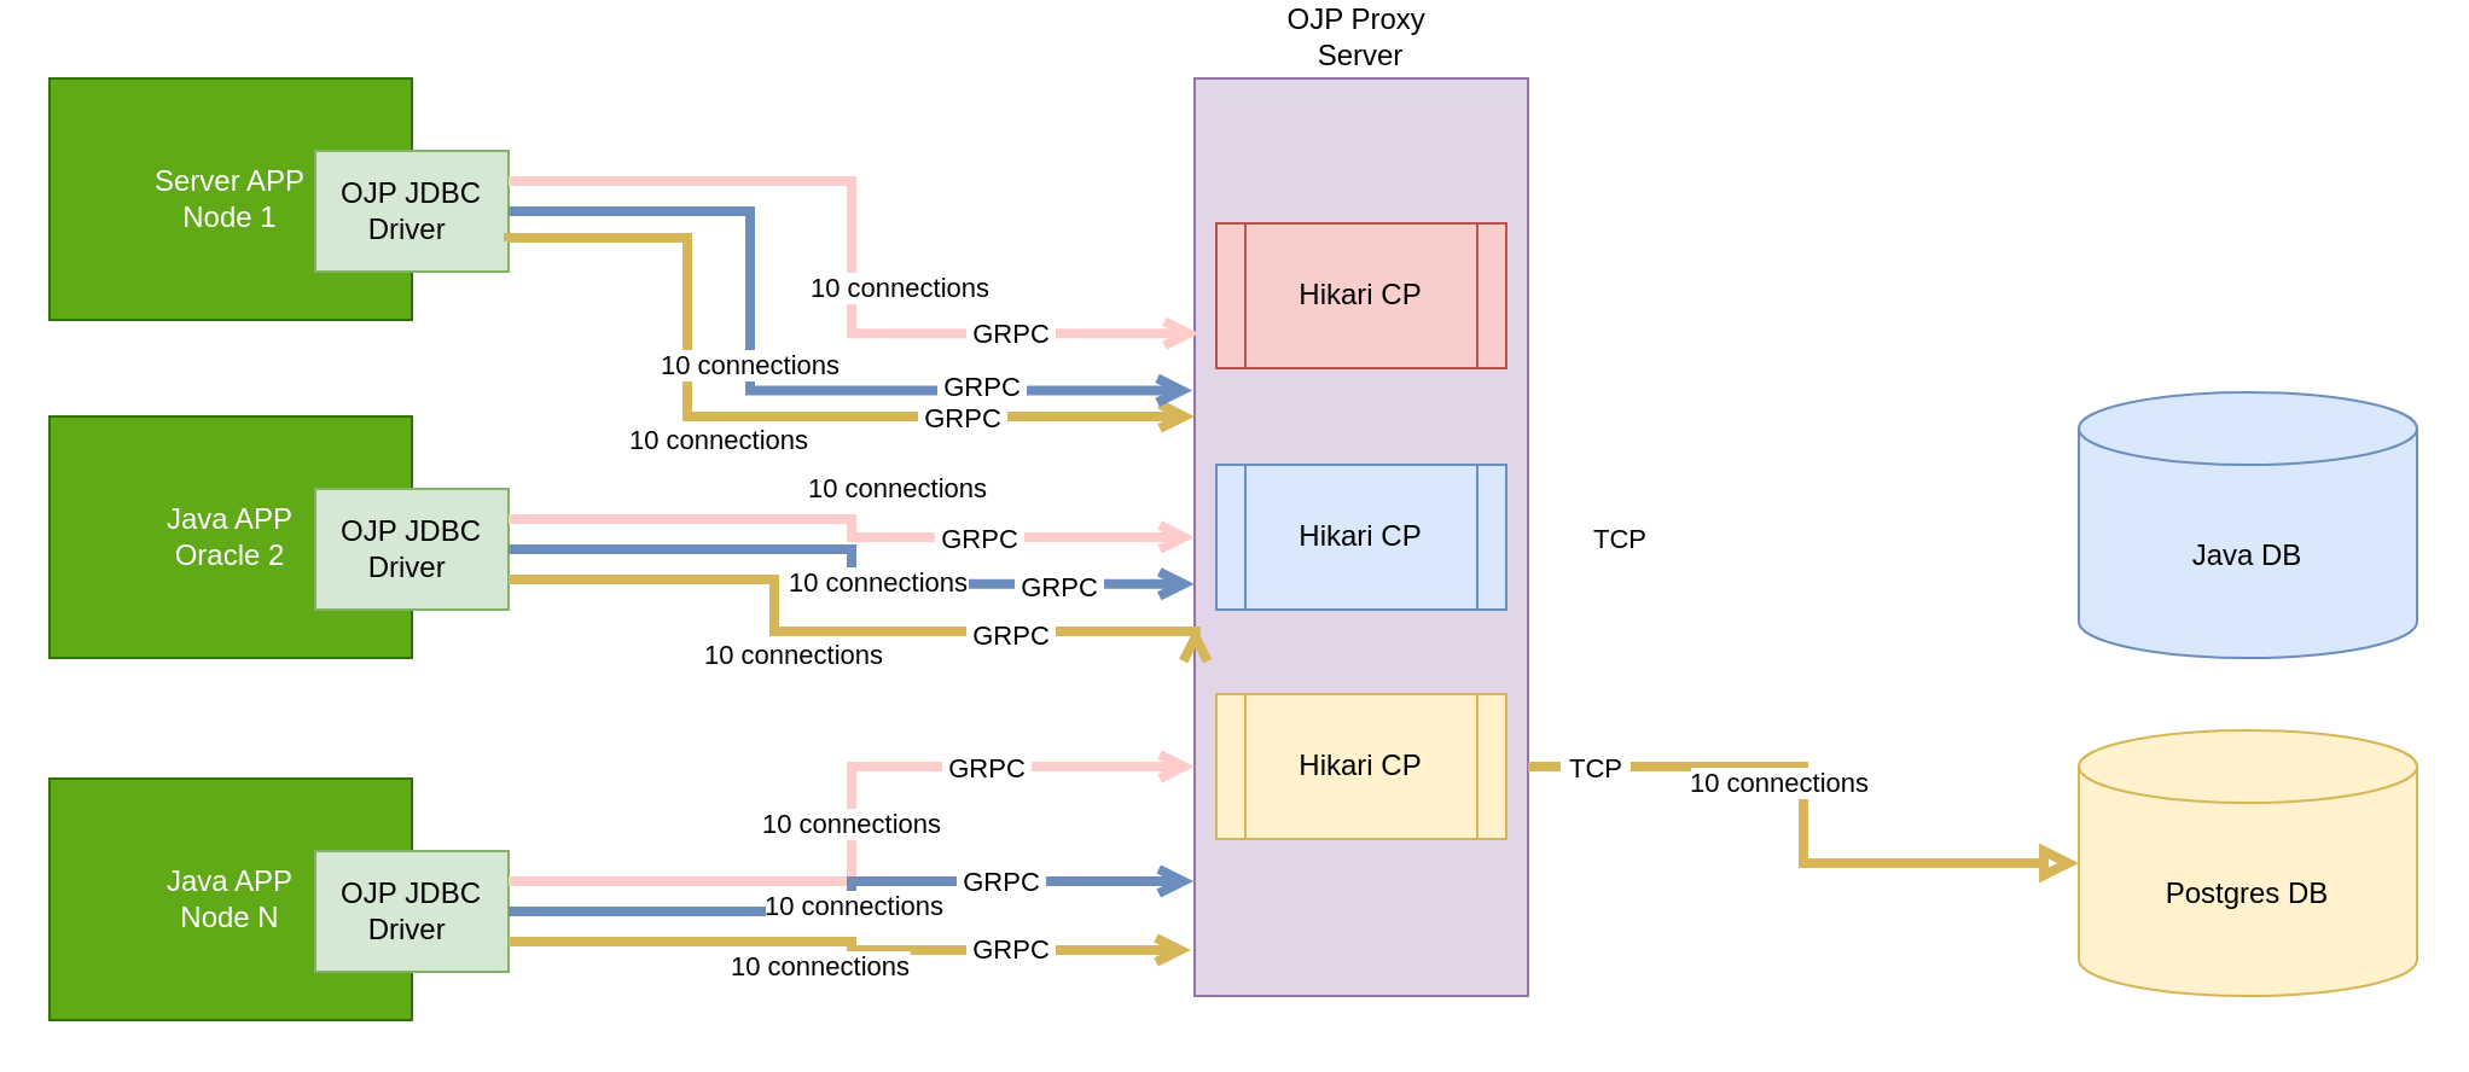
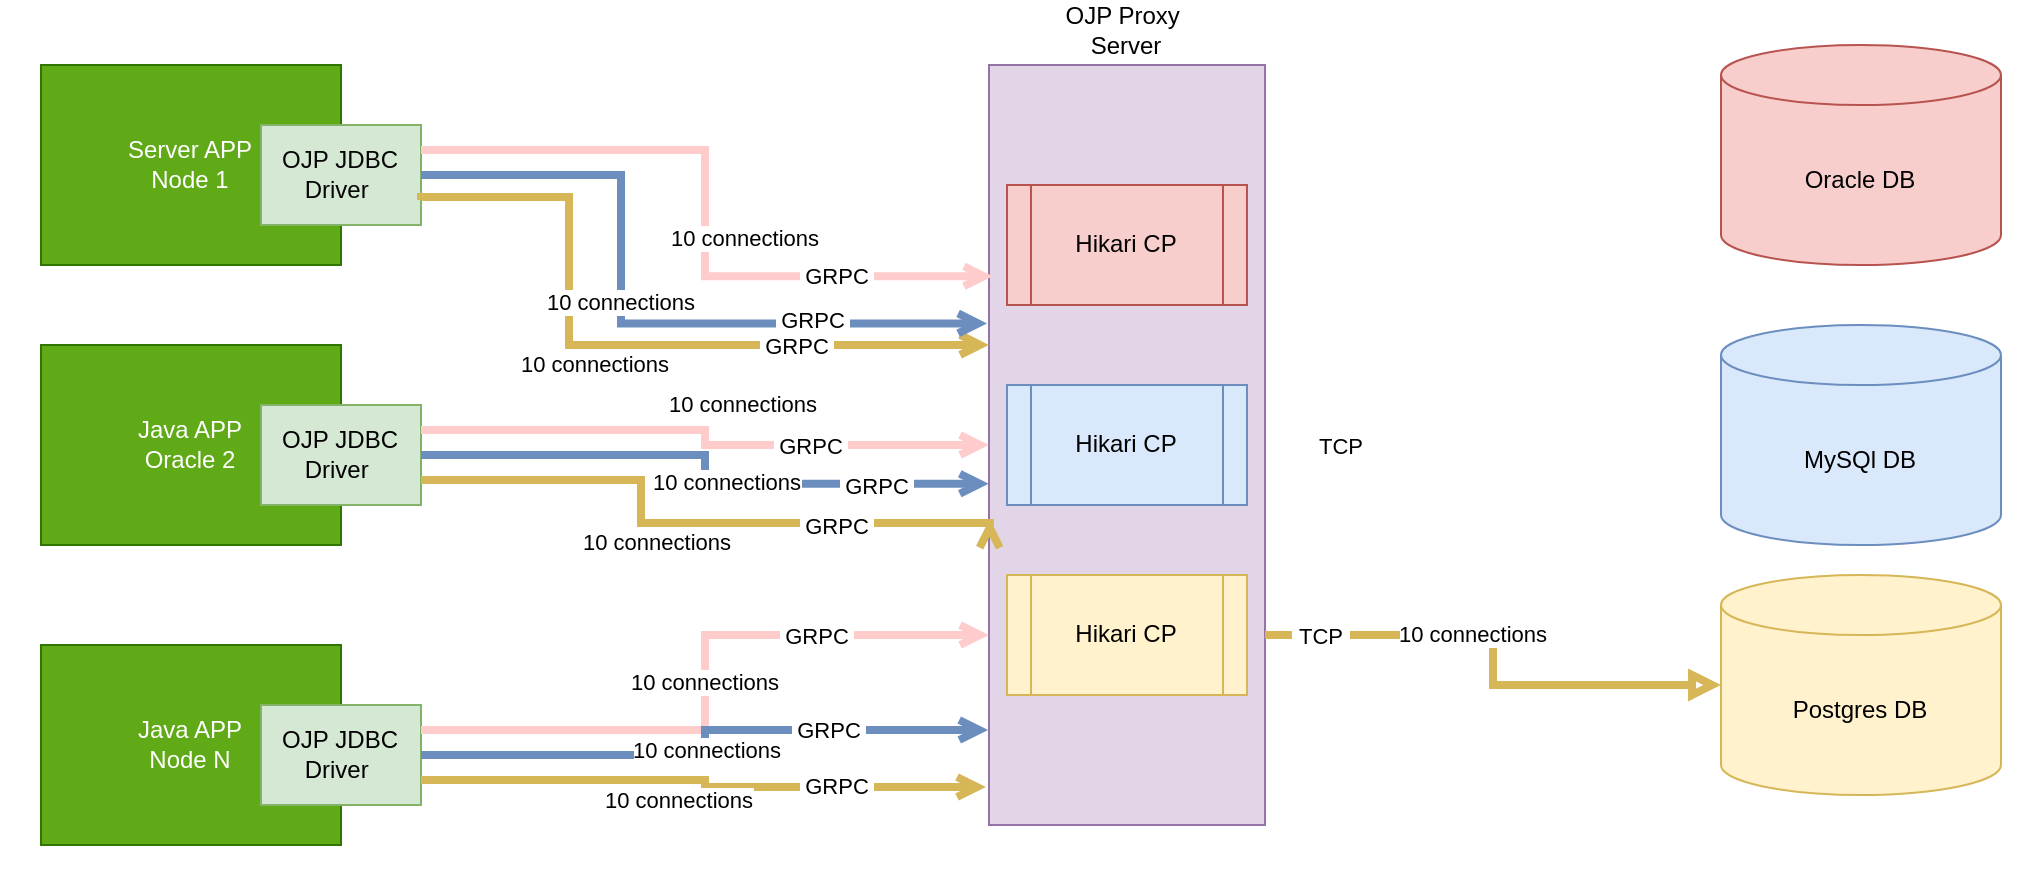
  <mxCell id="0" />
  <mxCell id="1" parent="0" />
+ <mxCell id="2" value="Oracle DB" style="shape=cylinder3;whiteSpace=wrap;html=1;boundedLbl=1;backgroundOutline=1;size=15;fillColor=#f8cecc;strokeColor=#b85450;" vertex="1" parent="1"><mxGeometry x="860" y="20" width="140" height="110" as="geometry" /></mxCell>
  <mxCell id="3" value="OJP Proxy&amp;nbsp;&lt;div&gt;Server&lt;/div&gt;" style="rounded=0;whiteSpace=wrap;html=1;fillColor=#e1d5e7;strokeColor=#9673a6;labelPosition=center;verticalLabelPosition=top;align=center;verticalAlign=bottom;" vertex="1" parent="1"><mxGeometry x="494" y="30" width="138" height="380" as="geometry" /></mxCell>
  <mxCell id="4" value="Server APP&lt;div&gt;Node 1&lt;/div&gt;" style="rounded=0;whiteSpace=wrap;html=1;fillColor=#60a917;strokeColor=#2D7600;fontColor=#ffffff;" vertex="1" parent="1"><mxGeometry x="20" y="30" width="150" height="100" as="geometry" /></mxCell>
  <mxCell id="5" value="&lt;font style=&quot;color: rgb(5, 5, 5);&quot;&gt;OJP&amp;nbsp;&lt;span style=&quot;background-color: transparent;&quot;&gt;J&lt;/span&gt;&lt;span style=&quot;background-color: transparent;&quot;&gt;DBC&lt;/span&gt;&lt;/font&gt;&lt;div&gt;&lt;span style=&quot;background-color: transparent;&quot;&gt;&lt;font style=&quot;color: rgb(5, 5, 5);&quot;&gt;Driver&amp;nbsp;&lt;/font&gt;&lt;/span&gt;&lt;/div&gt;" style="rounded=0;whiteSpace=wrap;html=1;fillColor=#d5e8d4;strokeColor=#82b366;" vertex="1" parent="1"><mxGeometry x="130" y="60" width="80" height="50" as="geometry" /></mxCell>
  <mxCell id="6" value="10 connections" style="endArrow=open;html=1;strokeWidth=4;rounded=0;exitX=1;exitY=0.25;exitDx=0;exitDy=0;entryX=0.014;entryY=0.278;entryDx=0;entryDy=0;entryPerimeter=0;edgeStyle=orthogonalEdgeStyle;endFill=0;strokeColor=#FFCCCC;" edge="1" parent="1" source="5" target="3"><mxGeometry x="0.06" y="20" width="50" height="50" relative="1" as="geometry"><mxPoint x="360" y="320" as="sourcePoint" /><mxPoint x="350" y="140" as="targetPoint" /><mxPoint y="1" as="offset" /></mxGeometry></mxCell>
  <mxCell id="7" value="Java APP&lt;div&gt;Oracle 2&lt;/div&gt;" style="rounded=0;whiteSpace=wrap;html=1;fillColor=#60a917;strokeColor=#2D7600;fontColor=#ffffff;" vertex="1" parent="1"><mxGeometry x="20" y="170" width="150" height="100" as="geometry" /></mxCell>
  <mxCell id="8" value="OJP&amp;nbsp;&lt;span style=&quot;background-color: transparent; color: light-dark(rgb(0, 0, 0), rgb(255, 255, 255));&quot;&gt;J&lt;/span&gt;&lt;span style=&quot;background-color: transparent; color: light-dark(rgb(0, 0, 0), rgb(255, 255, 255));&quot;&gt;DBC&lt;/span&gt;&lt;div&gt;&lt;span style=&quot;background-color: transparent; color: light-dark(rgb(0, 0, 0), rgb(255, 255, 255));&quot;&gt;Driver&amp;nbsp;&lt;/span&gt;&lt;/div&gt;" style="rounded=0;whiteSpace=wrap;html=1;fillColor=#d5e8d4;strokeColor=#82b366;" vertex="1" parent="1"><mxGeometry x="130" y="200" width="80" height="50" as="geometry" /></mxCell>
  <mxCell id="9" value="Java APP&lt;div&gt;Node N&lt;/div&gt;" style="rounded=0;whiteSpace=wrap;html=1;fillColor=#60a917;strokeColor=#2D7600;fontColor=#ffffff;" vertex="1" parent="1"><mxGeometry x="20" y="320" width="150" height="100" as="geometry" /></mxCell>
  <mxCell id="10" value="OJP&amp;nbsp;&lt;span style=&quot;background-color: transparent; color: light-dark(rgb(0, 0, 0), rgb(255, 255, 255));&quot;&gt;J&lt;/span&gt;&lt;span style=&quot;background-color: transparent; color: light-dark(rgb(0, 0, 0), rgb(255, 255, 255));&quot;&gt;DBC&lt;/span&gt;&lt;div&gt;&lt;span style=&quot;background-color: transparent; color: light-dark(rgb(0, 0, 0), rgb(255, 255, 255));&quot;&gt;Driver&amp;nbsp;&lt;/span&gt;&lt;/div&gt;" style="rounded=0;whiteSpace=wrap;html=1;fillColor=#d5e8d4;strokeColor=#82b366;" vertex="1" parent="1"><mxGeometry x="130" y="350" width="80" height="50" as="geometry" /></mxCell>
- <mxCell id="11" value="Java DB" style="shape=cylinder3;whiteSpace=wrap;html=1;boundedLbl=1;backgroundOutline=1;size=15;fillColor=#dae8fc;strokeColor=#6c8ebf;" vertex="1" parent="1"><mxGeometry x="860" y="160" width="140" height="110" as="geometry" /></mxCell>
- <mxCell id="12" value="Postgres DB" style="shape=cylinder3;whiteSpace=wrap;html=1;boundedLbl=1;backgroundOutline=1;size=15;fillColor=#fff2cc;strokeColor=#d6b656;" vertex="1" parent="1"><mxGeometry x="860" y="300" width="140" height="110" as="geometry" /></mxCell>
+ <mxCell id="11" value="MySQl DB" style="shape=cylinder3;whiteSpace=wrap;html=1;boundedLbl=1;backgroundOutline=1;size=15;fillColor=#dae8fc;strokeColor=#6c8ebf;" vertex="1" parent="1"><mxGeometry x="860" y="160" width="140" height="110" as="geometry" /></mxCell>
+ <mxCell id="12" value="Postgres DB" style="shape=cylinder3;whiteSpace=wrap;html=1;boundedLbl=1;backgroundOutline=1;size=15;fillColor=#fff2cc;strokeColor=#d6b656;" vertex="1" parent="1"><mxGeometry x="860" y="285" width="140" height="110" as="geometry" /></mxCell>
  <mxCell id="13" value="10 connections" style="endArrow=open;html=1;strokeWidth=4;rounded=0;exitX=1;exitY=0.25;exitDx=0;exitDy=0;entryX=0;entryY=0.5;entryDx=0;entryDy=0;edgeStyle=orthogonalEdgeStyle;endFill=0;strokeColor=#FFCCCC;" edge="1" parent="1" source="8" target="3"><mxGeometry x="0.149" y="20" width="50" height="50" relative="1" as="geometry"><mxPoint x="220" y="95" as="sourcePoint" /><mxPoint x="402" y="141" as="targetPoint" /><mxPoint x="1" as="offset" /></mxGeometry></mxCell>
  <mxCell id="14" value="10 connections" style="endArrow=open;html=1;strokeWidth=4;rounded=0;exitX=1;exitY=0.25;exitDx=0;exitDy=0;entryX=0;entryY=0.75;entryDx=0;entryDy=0;edgeStyle=orthogonalEdgeStyle;endFill=0;strokeColor=#FFCCCC;" edge="1" parent="1" source="10" target="3"><mxGeometry width="50" height="50" relative="1" as="geometry"><mxPoint x="230" y="105" as="sourcePoint" /><mxPoint x="412" y="151" as="targetPoint" /></mxGeometry></mxCell>
  <mxCell id="15" value="10 connections" style="endArrow=open;html=1;strokeWidth=4;rounded=0;exitX=1;exitY=0.5;exitDx=0;exitDy=0;edgeStyle=orthogonalEdgeStyle;endFill=0;strokeColor=#6c8ebf;fillColor=#dae8fc;entryX=-0.003;entryY=0.875;entryDx=0;entryDy=0;entryPerimeter=0;" edge="1" parent="1" source="10" target="3"><mxGeometry x="0.049" y="-10" width="50" height="50" relative="1" as="geometry"><mxPoint x="220" y="235" as="sourcePoint" /><mxPoint x="490" y="370" as="targetPoint" /><mxPoint as="offset" /></mxGeometry></mxCell>
  <mxCell id="16" value="10 connections" style="endArrow=open;html=1;strokeWidth=4;rounded=0;exitX=1;exitY=0.75;exitDx=0;exitDy=0;edgeStyle=orthogonalEdgeStyle;endFill=0;strokeColor=#d6b656;fillColor=#fff2cc;" edge="1" parent="1" source="5"><mxGeometry x="-0.098" y="-10" width="50" height="50" relative="1" as="geometry"><mxPoint x="214" y="96.47" as="sourcePoint" /><mxPoint x="494" y="169.97" as="targetPoint" /><Array as="points"><mxPoint x="210" y="96" /><mxPoint x="284" y="96" /><mxPoint x="284" y="170" /></Array><mxPoint as="offset" /></mxGeometry></mxCell>
  <mxCell id="17" value="&amp;nbsp;&lt;span style=&quot;background-color: light-dark(#ffffff, var(--ge-dark-color, #121212)); color: light-dark(rgb(0, 0, 0), rgb(255, 255, 255));&quot;&gt;GRPC&amp;nbsp;&lt;/span&gt;" style="edgeLabel;html=1;align=center;verticalAlign=middle;resizable=0;points=[];" vertex="1" connectable="0" parent="16"><mxGeometry x="0.463" y="-2" relative="1" as="geometry"><mxPoint y="-1" as="offset" /></mxGeometry></mxCell>
  <mxCell id="18" value="10 connections" style="endArrow=open;html=1;strokeWidth=4;rounded=0;exitX=1;exitY=0.75;exitDx=0;exitDy=0;edgeStyle=orthogonalEdgeStyle;endFill=0;strokeColor=#d6b656;fillColor=#fff2cc;entryX=0.003;entryY=0.597;entryDx=0;entryDy=0;entryPerimeter=0;" edge="1" parent="1" source="8" target="3"><mxGeometry x="-0.098" y="-10" width="50" height="50" relative="1" as="geometry"><mxPoint x="220" y="108" as="sourcePoint" /><mxPoint x="504" y="179.97" as="targetPoint" /><Array as="points"><mxPoint x="320" y="237" /><mxPoint x="320" y="259" /></Array><mxPoint as="offset" /></mxGeometry></mxCell>
  <mxCell id="19" value="10 connections" style="endArrow=open;html=1;strokeWidth=4;rounded=0;exitX=1;exitY=0.5;exitDx=0;exitDy=0;edgeStyle=orthogonalEdgeStyle;endFill=0;strokeColor=#6c8ebf;fillColor=#dae8fc;entryX=-0.001;entryY=0.551;entryDx=0;entryDy=0;entryPerimeter=0;" edge="1" parent="1" source="8" target="3"><mxGeometry x="0.12" width="50" height="50" relative="1" as="geometry"><mxPoint x="642" y="230" as="sourcePoint" /><mxPoint x="490" y="240" as="targetPoint" /><mxPoint as="offset" /></mxGeometry></mxCell>
  <mxCell id="20" value="10 connections" style="endArrow=open;html=1;strokeWidth=4;rounded=0;exitX=1;exitY=0.75;exitDx=0;exitDy=0;edgeStyle=orthogonalEdgeStyle;endFill=0;strokeColor=#d6b656;fillColor=#fff2cc;entryX=-0.011;entryY=0.95;entryDx=0;entryDy=0;entryPerimeter=0;" edge="1" parent="1" source="10" target="3"><mxGeometry x="-0.098" y="-10" width="50" height="50" relative="1" as="geometry"><mxPoint x="220" y="248" as="sourcePoint" /><mxPoint x="480" y="410" as="targetPoint" /><mxPoint as="offset" /></mxGeometry></mxCell>
  <mxCell id="21" value="10 connections" style="endArrow=block;html=1;strokeWidth=4;rounded=0;exitX=1;exitY=0.75;exitDx=0;exitDy=0;edgeStyle=orthogonalEdgeStyle;endFill=0;strokeColor=#d6b656;fillColor=#fff2cc;entryX=0;entryY=0.5;entryDx=0;entryDy=0;entryPerimeter=0;" edge="1" parent="1" source="3" target="12"><mxGeometry x="-0.098" y="-10" width="50" height="50" relative="1" as="geometry"><mxPoint x="220" y="398" as="sourcePoint" /><mxPoint x="502" y="410" as="targetPoint" /><mxPoint as="offset" /></mxGeometry></mxCell>
  <mxCell id="22" value="&amp;nbsp;&lt;span style=&quot;background-color: light-dark(#ffffff, var(--ge-dark-color, #121212)); color: light-dark(rgb(0, 0, 0), rgb(255, 255, 255));&quot;&gt;GRPC&amp;nbsp;&lt;/span&gt;" style="edgeLabel;html=1;align=center;verticalAlign=middle;resizable=0;points=[];" vertex="1" connectable="0" parent="1"><mxGeometry x="417.834" y="135.004" as="geometry" /></mxCell>
  <mxCell id="23" value="&amp;nbsp;&lt;span style=&quot;background-color: light-dark(#ffffff, var(--ge-dark-color, #121212)); color: light-dark(rgb(0, 0, 0), rgb(255, 255, 255));&quot;&gt;GRPC&amp;nbsp;&lt;/span&gt;" style="edgeLabel;html=1;align=center;verticalAlign=middle;resizable=0;points=[];" vertex="1" connectable="0" parent="1"><mxGeometry x="404.004" y="220.004" as="geometry" /></mxCell>
  <mxCell id="24" value="&amp;nbsp;&lt;span style=&quot;background-color: light-dark(#ffffff, var(--ge-dark-color, #121212)); color: light-dark(rgb(0, 0, 0), rgb(255, 255, 255));&quot;&gt;GRPC&amp;nbsp;&lt;/span&gt;" style="edgeLabel;html=1;align=center;verticalAlign=middle;resizable=0;points=[];" vertex="1" connectable="0" parent="1"><mxGeometry x="437.834" y="240.004" as="geometry" /></mxCell>
  <mxCell id="25" value="&amp;nbsp;&lt;span style=&quot;background-color: light-dark(#ffffff, var(--ge-dark-color, #121212)); color: light-dark(rgb(0, 0, 0), rgb(255, 255, 255));&quot;&gt;GRPC&amp;nbsp;&lt;/span&gt;" style="edgeLabel;html=1;align=center;verticalAlign=middle;resizable=0;points=[];" vertex="1" connectable="0" parent="1"><mxGeometry x="417.834" y="260.004" as="geometry" /></mxCell>
  <mxCell id="26" value="&amp;nbsp;&lt;span style=&quot;background-color: light-dark(#ffffff, var(--ge-dark-color, #121212)); color: light-dark(rgb(0, 0, 0), rgb(255, 255, 255));&quot;&gt;GRPC&amp;nbsp;&lt;/span&gt;" style="edgeLabel;html=1;align=center;verticalAlign=middle;resizable=0;points=[];" vertex="1" connectable="0" parent="1"><mxGeometry x="407.834" y="315.004" as="geometry" /></mxCell>
  <mxCell id="27" value="&amp;nbsp;&lt;span style=&quot;background-color: light-dark(#ffffff, var(--ge-dark-color, #121212)); color: light-dark(rgb(0, 0, 0), rgb(255, 255, 255));&quot;&gt;GRPC&amp;nbsp;&lt;/span&gt;" style="edgeLabel;html=1;align=center;verticalAlign=middle;resizable=0;points=[];" vertex="1" connectable="0" parent="1"><mxGeometry x="467.834" y="244.984" as="geometry"><mxPoint x="-54" y="118" as="offset" /></mxGeometry></mxCell>
  <mxCell id="28" value="&amp;nbsp;&lt;span style=&quot;background-color: light-dark(#ffffff, var(--ge-dark-color, #121212)); color: light-dark(rgb(0, 0, 0), rgb(255, 255, 255));&quot;&gt;GRPC&amp;nbsp;&lt;/span&gt;" style="edgeLabel;html=1;align=center;verticalAlign=middle;resizable=0;points=[];" vertex="1" connectable="0" parent="1"><mxGeometry x="417.834" y="390.004" as="geometry" /></mxCell>
  <mxCell id="29" value="&amp;nbsp;TCP&amp;nbsp;" style="edgeLabel;html=1;align=center;verticalAlign=middle;resizable=0;points=[];" vertex="1" connectable="0" parent="1"><mxGeometry x="669.999" y="220" as="geometry" /></mxCell>
  <mxCell id="30" value="&amp;nbsp;TCP&amp;nbsp;" style="edgeLabel;html=1;align=center;verticalAlign=middle;resizable=0;points=[];" vertex="1" connectable="0" parent="1"><mxGeometry x="659.999" y="315" as="geometry" /></mxCell>
  <mxCell id="31" value="Hikari CP" style="shape=process;whiteSpace=wrap;html=1;backgroundOutline=1;fillColor=#f8cecc;strokeColor=#b85450;" vertex="1" parent="1"><mxGeometry x="503" y="90" width="120" height="60" as="geometry" /></mxCell>
  <mxCell id="32" value="10 connections" style="endArrow=open;html=1;strokeWidth=4;rounded=0;exitX=1;exitY=0.5;exitDx=0;exitDy=0;entryX=-0.007;entryY=0.34;entryDx=0;entryDy=0;entryPerimeter=0;edgeStyle=orthogonalEdgeStyle;endFill=0;strokeColor=#6c8ebf;fillColor=#dae8fc;" edge="1" parent="1" source="5" target="3"><mxGeometry x="-0.08" width="50" height="50" relative="1" as="geometry"><mxPoint x="220" y="83" as="sourcePoint" /><mxPoint x="402" y="141" as="targetPoint" /><Array as="points"><mxPoint x="310" y="85" /><mxPoint x="310" y="159" /></Array><mxPoint as="offset" /></mxGeometry></mxCell>
  <mxCell id="33" value="&amp;nbsp;&lt;span style=&quot;background-color: light-dark(#ffffff, var(--ge-dark-color, #121212)); color: light-dark(rgb(0, 0, 0), rgb(255, 255, 255));&quot;&gt;GRPC&amp;nbsp;&lt;/span&gt;" style="edgeLabel;html=1;align=center;verticalAlign=middle;resizable=0;points=[];" vertex="1" connectable="0" parent="1"><mxGeometry x="407.834" y="159.004" as="geometry"><mxPoint x="-2" y="-2" as="offset" /></mxGeometry></mxCell>
  <mxCell id="34" value="Hikari CP" style="shape=process;whiteSpace=wrap;html=1;backgroundOutline=1;fillColor=#dae8fc;strokeColor=#6c8ebf;" vertex="1" parent="1"><mxGeometry x="503" y="190" width="120" height="60" as="geometry" /></mxCell>
  <mxCell id="35" value="Hikari CP" style="shape=process;whiteSpace=wrap;html=1;backgroundOutline=1;fillColor=#fff2cc;strokeColor=#d6b656;" vertex="1" parent="1"><mxGeometry x="503" y="285" width="120" height="60" as="geometry" /></mxCell>
